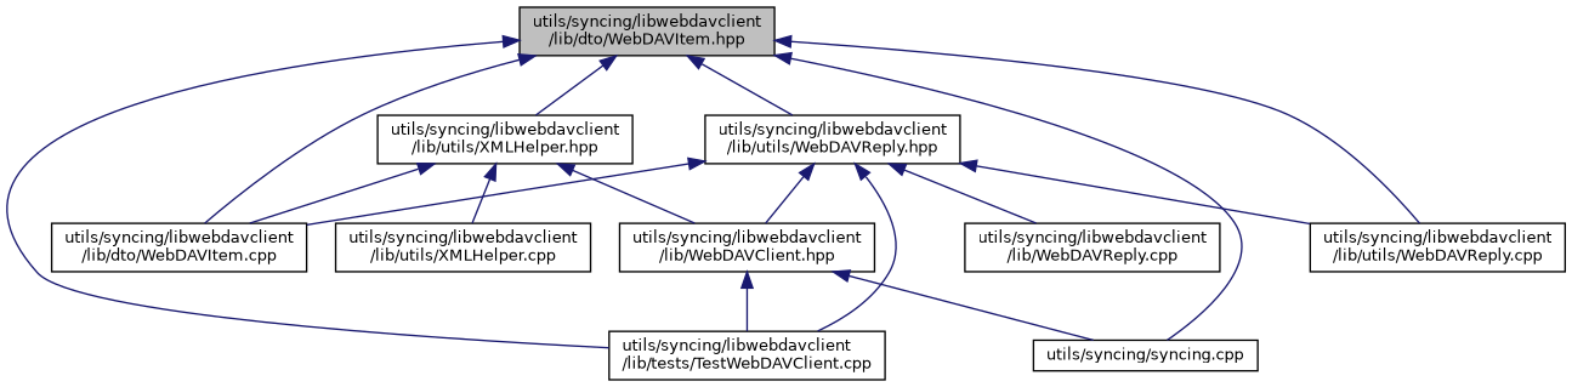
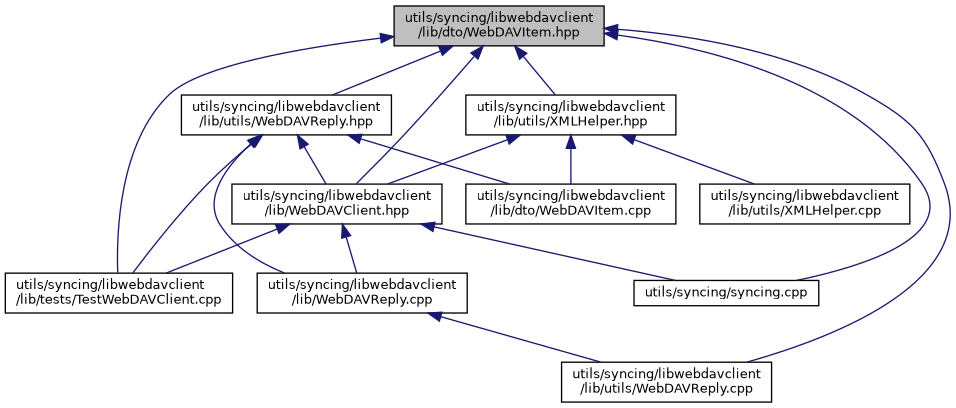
  digraph {
    fontname="DejaVu Sans"
    node [color=black fillcolor=white fontname="DejaVu Sans" fontsize=10 shape=record style=filled]
    edge [color=midnightblue dir=back fontname="DejaVu Sans" fontsize=10 labelfontname=Helvetica labelfontsize=10 style=solid]
    n1 [fillcolor=grey75 fontcolor=black height=0.2 label="utils/syncing/libwebdavclient\l/lib/dto/WebDAVItem.hpp" width=0.4]
    n2 [height=0.2 label="utils/syncing/libwebdavclient\l/lib/utils/WebDAVReply.hpp" width=0.4]
    n3 [height=0.2 label="utils/syncing/libwebdavclient\l/lib/dto/WebDAVItem.cpp" width=0.4]
    n4 [height=0.2 label="utils/syncing/libwebdavclient\l/lib/tests/TestWebDAVClient.cpp" width=0.4]
    n5 [height=0.2 label="utils/syncing/syncing.cpp" width=0.4]
    n6 [height=0.2 label="utils/syncing/libwebdavclient\l/lib/utils/XMLHelper.hpp" width=0.4]
    n7 [height=0.2 label="utils/syncing/libwebdavclient\l/lib/utils/WebDAVReply.cpp" width=0.4]
    n8 [height=0.2 label="utils/syncing/libwebdavclient\l/lib/WebDAVClient.hpp" width=0.4]
    n9 [height=0.2 label="utils/syncing/libwebdavclient\l/lib/WebDAVReply.cpp" width=0.4]
    n10 [height=0.2 label="utils/syncing/libwebdavclient\l/lib/utils/XMLHelper.cpp" width=0.4]
    n1 -> n2
-   n1 -> n3
+   n1 -> n8
    n1 -> n4
    n1 -> n5
    n1 -> n6
    n1 -> n7
    n2 -> n3
    n2 -> n4
-   n2 -> n7
+   n9 -> n7
    n2 -> n8
    n2 -> n9
    n6 -> n3
    n6 -> n8
    n6 -> n10
    n8 -> n4
    n8 -> n5
+   n8 -> n9
  }
